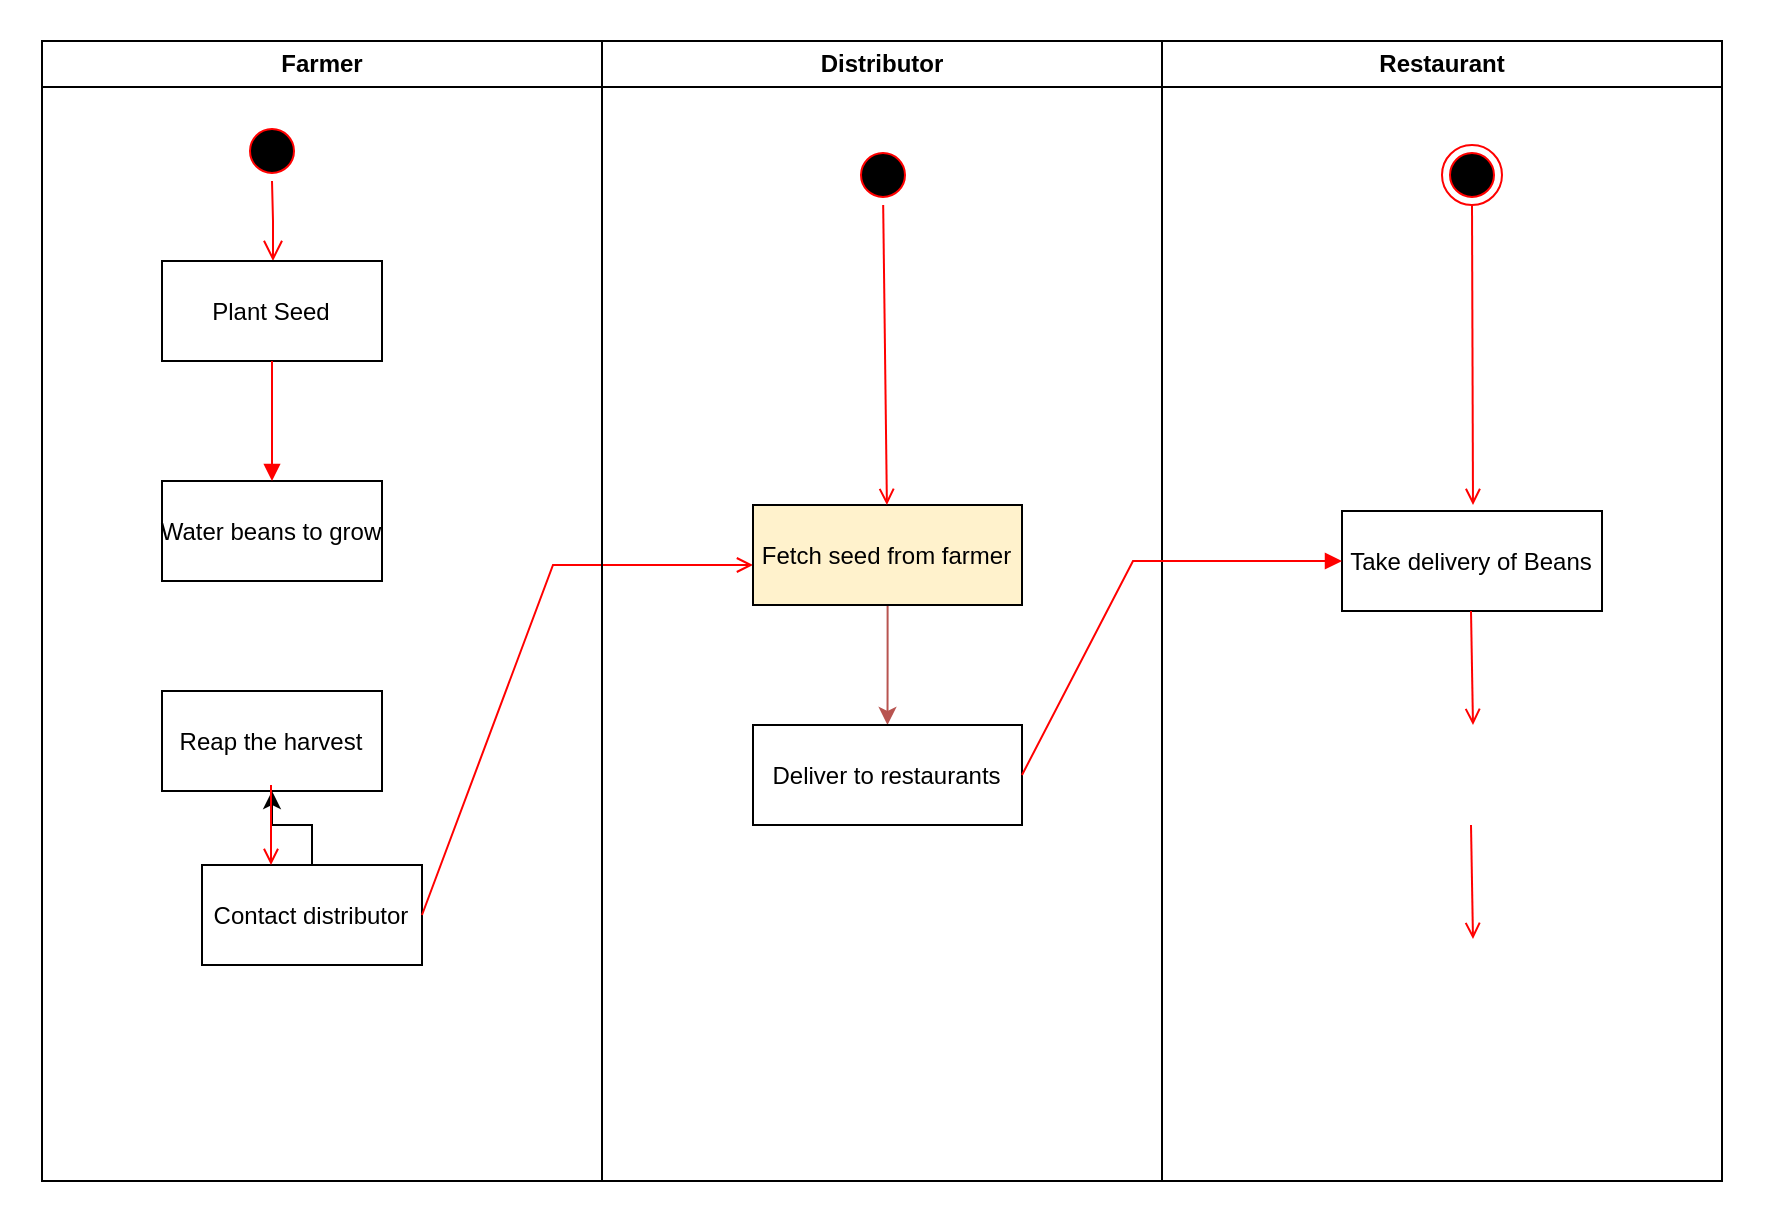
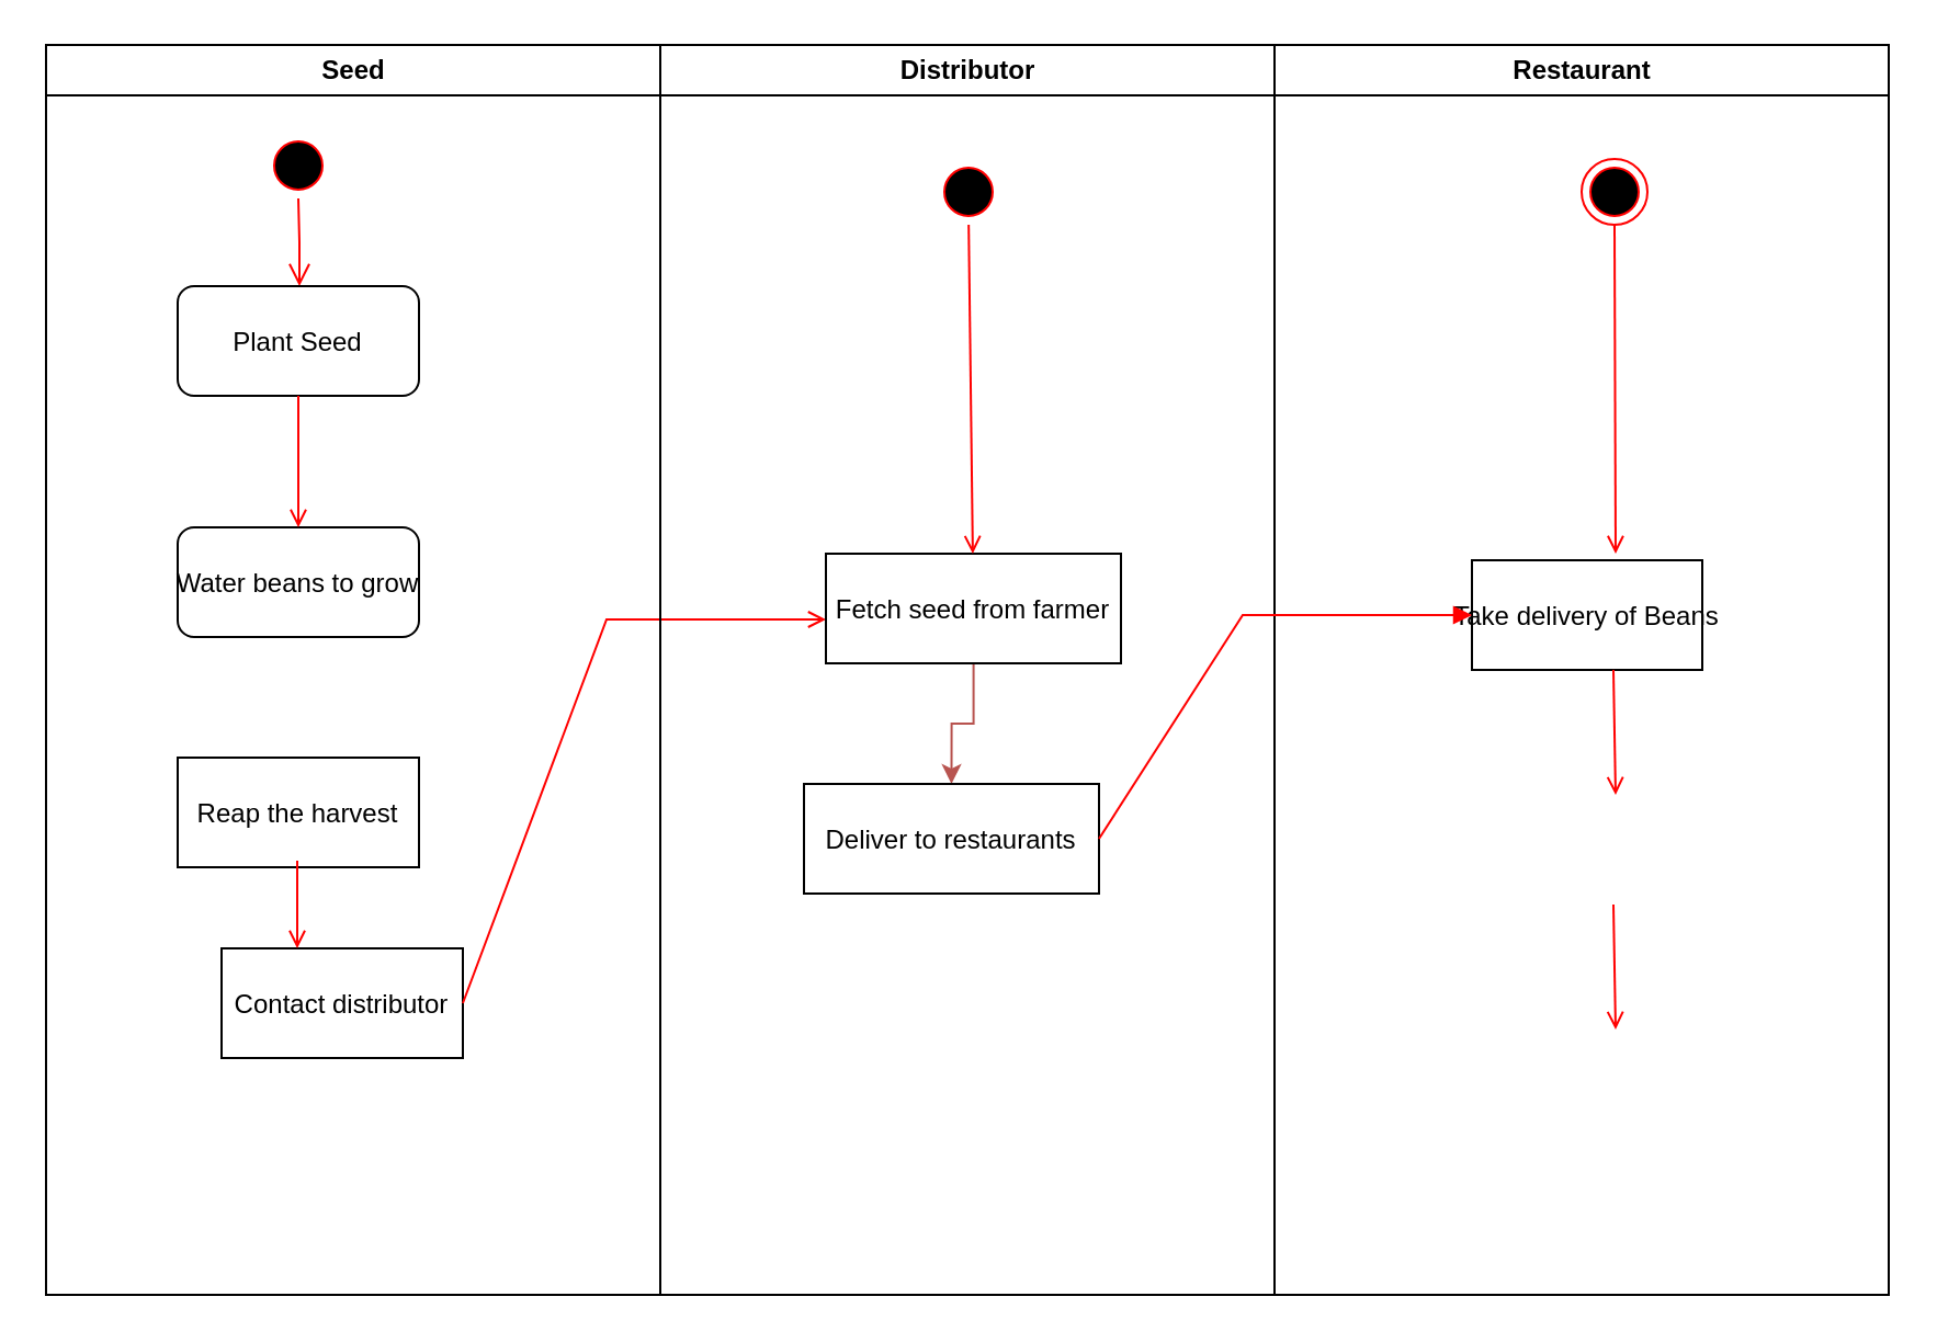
  <mxCell id="0" />
  <mxCell id="1" parent="0" />
- <mxCell id="2" value="Farmer" style="swimlane;whiteSpace=wrap" parent="1" vertex="1"><mxGeometry x="20.5" y="20" width="280" height="570" as="geometry" /></mxCell>
+ <mxCell id="2" value="Seed" style="swimlane;whiteSpace=wrap" parent="1" vertex="1"><mxGeometry x="20.5" y="20" width="280" height="570" as="geometry" /></mxCell>
  <mxCell id="3" value="" style="ellipse;shape=startState;fillColor=#000000;strokeColor=#ff0000;" parent="2" vertex="1"><mxGeometry x="100" y="40" width="30" height="30" as="geometry" /></mxCell>
  <mxCell id="4" value="" style="edgeStyle=elbowEdgeStyle;elbow=horizontal;verticalAlign=bottom;endArrow=open;endSize=8;strokeColor=#FF0000;endFill=1;rounded=0" parent="2" source="3" target="5" edge="1"><mxGeometry x="100" y="40" as="geometry"><mxPoint x="115" y="110" as="targetPoint" /></mxGeometry></mxCell>
- <mxCell id="5" value="Plant Seed" style="" parent="2" vertex="1"><mxGeometry x="60" y="110" width="110" height="50" as="geometry" /></mxCell>
- <mxCell id="6" value="Water beans to grow" style="" parent="2" vertex="1"><mxGeometry x="60" y="220" width="110" height="50" as="geometry" /></mxCell>
- <mxCell id="7" value="" style="endArrow=block;strokeColor=#FF0000;endFill=1;rounded=0;" parent="2" source="5" target="6" edge="1"><mxGeometry relative="1" as="geometry" /></mxCell>
+ <mxCell id="5" value="Plant Seed" style="rounded=1;" parent="2" vertex="1"><mxGeometry x="60" y="110" width="110" height="50" as="geometry" /></mxCell>
+ <mxCell id="6" value="Water beans to grow" style="rounded=1;" parent="2" vertex="1"><mxGeometry x="60" y="220" width="110" height="50" as="geometry" /></mxCell>
+ <mxCell id="7" value="" style="endArrow=open;strokeColor=#FF0000;endFill=1;rounded=0" parent="2" source="5" target="6" edge="1"><mxGeometry relative="1" as="geometry" /></mxCell>
  <mxCell id="8" value="Reap the harvest" style="" parent="2" vertex="1"><mxGeometry x="60" y="325" width="110" height="50" as="geometry" /></mxCell>
- <mxCell id="9" value="" style="edgeStyle=orthogonalEdgeStyle;rounded=0;orthogonalLoop=1;jettySize=auto;html=1;" edge="1" parent="2" source="10" target="8"><mxGeometry relative="1" as="geometry" /></mxCell>
  <mxCell id="10" value="Contact distributor" style="" vertex="1" parent="2"><mxGeometry x="80" y="412" width="110" height="50" as="geometry" /></mxCell>
  <mxCell id="11" value="" style="endArrow=open;strokeColor=#FF0000;endFill=1;rounded=0" edge="1" parent="2"><mxGeometry relative="1" as="geometry"><mxPoint x="114.5" y="372" as="sourcePoint" /><mxPoint x="114.5" y="412" as="targetPoint" /></mxGeometry></mxCell>
  <mxCell id="12" value="" style="endArrow=open;strokeColor=#FF0000;endFill=1;rounded=0;exitX=1;exitY=0.5;exitDx=0;exitDy=0;" edge="1" parent="2" source="10"><mxGeometry relative="1" as="geometry"><mxPoint x="170" y="262" as="sourcePoint" /><mxPoint x="355.5" y="262" as="targetPoint" /><Array as="points"><mxPoint x="255.5" y="262" /><mxPoint x="355.5" y="262" /></Array></mxGeometry></mxCell>
  <mxCell id="13" value="Distributor" style="swimlane;whiteSpace=wrap" parent="1" vertex="1"><mxGeometry x="300.5" y="20" width="280" height="570" as="geometry" /></mxCell>
  <mxCell id="14" value="" style="ellipse;shape=startState;fillColor=#000000;strokeColor=#ff0000;" parent="13" vertex="1"><mxGeometry x="125.5" y="52" width="30" height="30" as="geometry" /></mxCell>
  <mxCell id="15" style="edgeStyle=orthogonalEdgeStyle;rounded=0;orthogonalLoop=1;jettySize=auto;html=1;entryX=0.5;entryY=0;entryDx=0;entryDy=0;fillColor=#f8cecc;strokeColor=#b85450;" edge="1" parent="13" source="16" target="18"><mxGeometry relative="1" as="geometry" /></mxCell>
- <mxCell id="16" value="Fetch seed from farmer" style="fillColor=#fff2cc;" parent="13" vertex="1"><mxGeometry x="75.5" y="232" width="134.5" height="50" as="geometry" /></mxCell>
+ <mxCell id="16" value="Fetch seed from farmer" style="" parent="13" vertex="1"><mxGeometry x="75.5" y="232" width="134.5" height="50" as="geometry" /></mxCell>
  <mxCell id="17" value="" style="endArrow=open;strokeColor=#FF0000;endFill=1;rounded=0" parent="13" source="14" target="16" edge="1"><mxGeometry relative="1" as="geometry"><mxPoint x="130.5" y="270" as="sourcePoint" /></mxGeometry></mxCell>
- <mxCell id="18" value="Deliver to restaurants" style="" vertex="1" parent="13"><mxGeometry x="75.5" y="342" width="134.5" height="50" as="geometry" /></mxCell>
+ <mxCell id="18" value="Deliver to restaurants" style="" vertex="1" parent="13"><mxGeometry x="65.5" y="337" width="134.5" height="50" as="geometry" /></mxCell>
  <mxCell id="19" value="Restaurant" style="swimlane;whiteSpace=wrap" parent="1" vertex="1"><mxGeometry x="580.5" y="20" width="280" height="570" as="geometry" /></mxCell>
- <mxCell id="20" value="Take delivery of Beans" style="" parent="19" vertex="1"><mxGeometry x="90" y="235" width="130" height="50" as="geometry" /></mxCell>
+ <mxCell id="20" value="Take delivery of Beans" style="" parent="19" vertex="1"><mxGeometry x="90" y="235" width="105" height="50" as="geometry" /></mxCell>
  <mxCell id="21" value="" style="ellipse;shape=endState;fillColor=#000000;strokeColor=#ff0000" parent="19" vertex="1"><mxGeometry x="140" y="52" width="30" height="30" as="geometry" /></mxCell>
  <mxCell id="22" value="" style="endArrow=open;strokeColor=#FF0000;endFill=1;rounded=0;exitX=0.5;exitY=1;exitDx=0;exitDy=0;" parent="19" source="21" edge="1"><mxGeometry relative="1" as="geometry"><mxPoint x="155.5" y="232" as="targetPoint" /></mxGeometry></mxCell>
  <mxCell id="23" value="" style="endArrow=open;strokeColor=#FF0000;endFill=1;rounded=0;exitX=0.5;exitY=1;exitDx=0;exitDy=0;" edge="1" parent="19"><mxGeometry relative="1" as="geometry"><mxPoint x="154.5" y="285" as="sourcePoint" /><mxPoint x="155.5" y="342" as="targetPoint" /></mxGeometry></mxCell>
  <mxCell id="24" value="" style="endArrow=open;strokeColor=#FF0000;endFill=1;rounded=0;exitX=0.5;exitY=1;exitDx=0;exitDy=0;" edge="1" parent="19"><mxGeometry relative="1" as="geometry"><mxPoint x="154.5" y="392" as="sourcePoint" /><mxPoint x="155.5" y="449" as="targetPoint" /></mxGeometry></mxCell>
  <mxCell id="25" value="" style="edgeStyle=none;strokeColor=#FF0000;endArrow=block;endFill=1;rounded=0;exitX=1;exitY=0.5;exitDx=0;exitDy=0;" parent="1" target="20" edge="1" source="18"><mxGeometry width="100" height="100" relative="1" as="geometry"><mxPoint x="550.5" y="449.5" as="sourcePoint" /><mxPoint x="670.5" y="449.5" as="targetPoint" /><Array as="points"><mxPoint x="566" y="280" /></Array></mxGeometry></mxCell>
